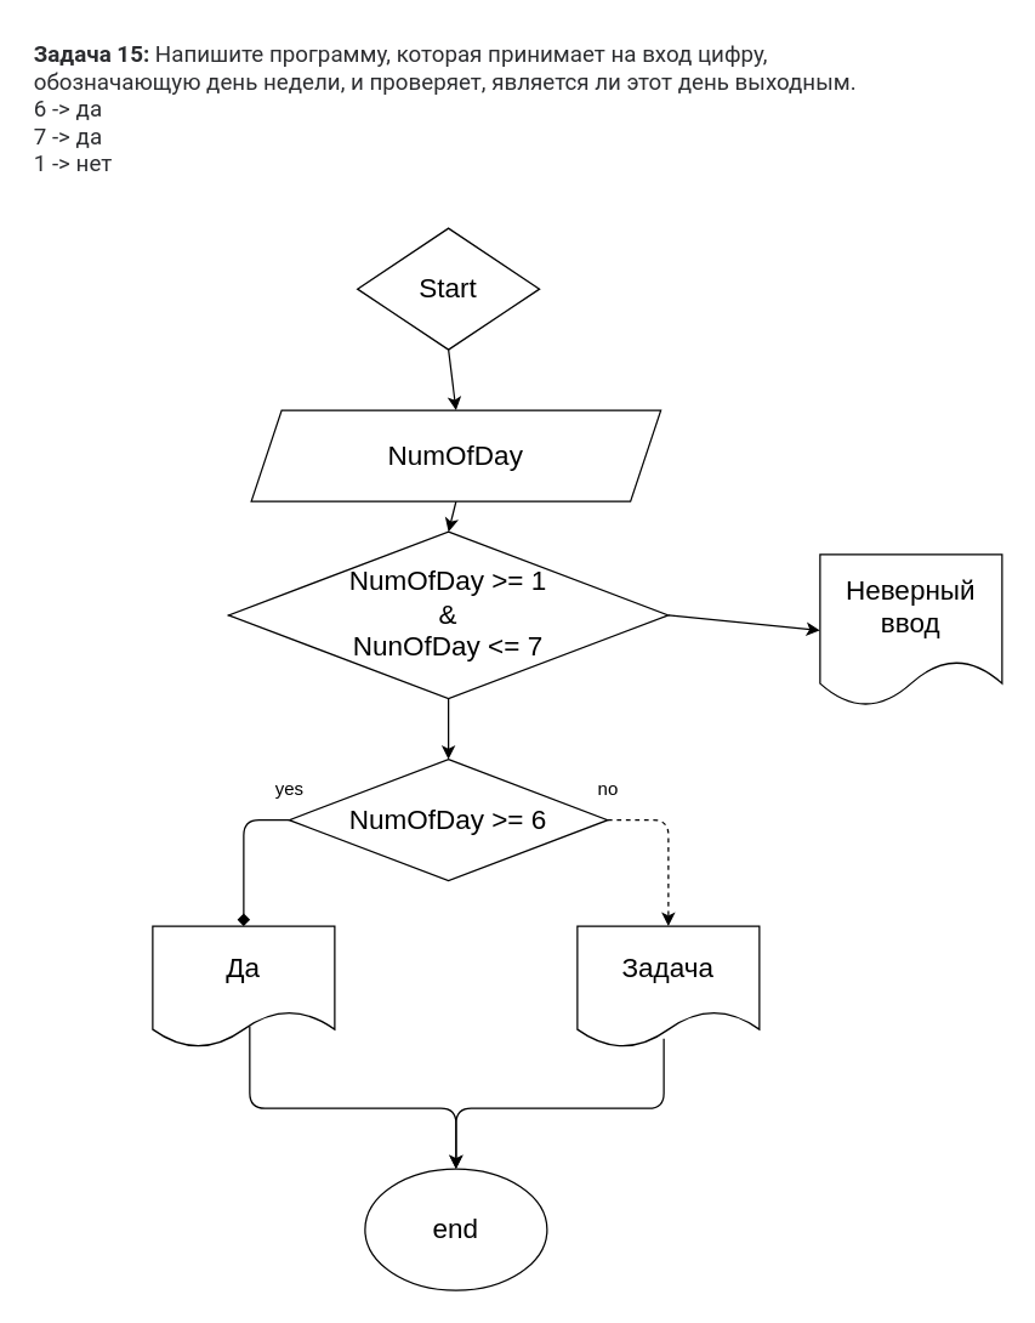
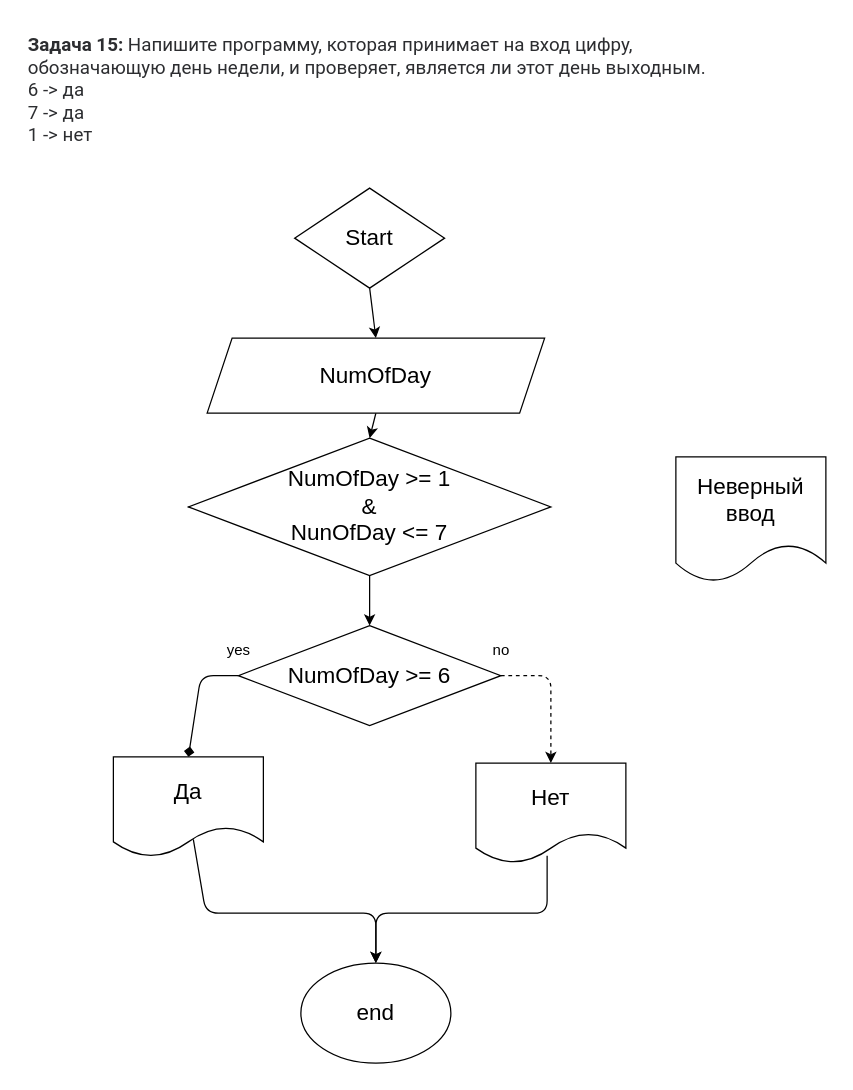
  <mxCell id="0" />
  <mxCell id="1" parent="0" />
  <mxCell id="2" value="&lt;p style=&quot;box-sizing: border-box; margin: 0px; font-weight: 400; color: rgb(44, 45, 48); font-family: roboto, &amp;quot;san francisco&amp;quot;, &amp;quot;helvetica neue&amp;quot;, helvetica, arial; font-size: 15px; font-style: normal; letter-spacing: normal; text-indent: 0px; text-transform: none; word-spacing: 0px; background-color: rgb(255, 255, 255);&quot;&gt;&lt;strong style=&quot;box-sizing: border-box ; font-weight: 700&quot;&gt;Задача 15:&lt;/strong&gt;&lt;span&gt;&amp;nbsp;&lt;/span&gt;Напишите программу, которая принимает на вход цифру, обозначающую день недели, и проверяет, является ли этот день выходным.&lt;/p&gt;&lt;p style=&quot;box-sizing: border-box; margin: 0px; font-weight: 400; color: rgb(44, 45, 48); font-family: roboto, &amp;quot;san francisco&amp;quot;, &amp;quot;helvetica neue&amp;quot;, helvetica, arial; font-size: 15px; font-style: normal; letter-spacing: normal; text-indent: 0px; text-transform: none; word-spacing: 0px; background-color: rgb(255, 255, 255);&quot;&gt;6 -&amp;gt; да&lt;br style=&quot;box-sizing: border-box&quot;&gt;7 -&amp;gt; да&lt;br style=&quot;box-sizing: border-box&quot;&gt;1 -&amp;gt; нет&lt;/p&gt;" style="text;whiteSpace=wrap;html=1;" vertex="1" parent="1"><mxGeometry x="20" y="20" width="550" height="100" as="geometry" /></mxCell>
  <mxCell id="3" style="edgeStyle=none;html=1;exitX=0.5;exitY=1;exitDx=0;exitDy=0;entryX=0.5;entryY=0;entryDx=0;entryDy=0;" edge="1" parent="1" source="4" target="6"><mxGeometry relative="1" as="geometry" /></mxCell>
  <mxCell id="4" value="&lt;font style=&quot;font-size: 18px&quot;&gt;Start&lt;/font&gt;" style="rhombus;whiteSpace=wrap;html=1;" vertex="1" parent="1"><mxGeometry x="235" y="150" width="120" height="80" as="geometry" /></mxCell>
  <mxCell id="5" style="edgeStyle=none;html=1;exitX=0.5;exitY=1;exitDx=0;exitDy=0;entryX=0.5;entryY=0;entryDx=0;entryDy=0;" edge="1" parent="1" source="6" target="12"><mxGeometry relative="1" as="geometry" /></mxCell>
  <mxCell id="6" value="&lt;font style=&quot;font-size: 18px&quot;&gt;NumOfDay&lt;/font&gt;" style="shape=parallelogram;perimeter=parallelogramPerimeter;whiteSpace=wrap;html=1;fixedSize=1;" vertex="1" parent="1"><mxGeometry x="165" y="270" width="270" height="60" as="geometry" /></mxCell>
  <mxCell id="7" style="edgeStyle=none;html=1;exitX=0.5;exitY=1;exitDx=0;exitDy=0;entryX=0.5;entryY=0;entryDx=0;entryDy=0;" edge="1" parent="1" source="12" target="13"><mxGeometry relative="1" as="geometry"><mxPoint x="295" y="490" as="targetPoint" /></mxGeometry></mxCell>
  <mxCell id="8" style="edgeStyle=none;html=1;exitX=1;exitY=0.5;exitDx=0;exitDy=0;entryX=0.5;entryY=0;entryDx=0;entryDy=0;dashed=1;" edge="1" parent="1" source="13" target="17"><mxGeometry relative="1" as="geometry"><Array as="points"><mxPoint x="440" y="540" /></Array></mxGeometry></mxCell>
  <mxCell id="9" style="edgeStyle=none;html=1;entryX=0.5;entryY=0;entryDx=0;entryDy=0;exitX=0;exitY=0.5;exitDx=0;exitDy=0;endArrow=diamond;" edge="1" parent="1" source="13" target="15"><mxGeometry relative="1" as="geometry"><mxPoint x="250" y="540" as="sourcePoint" /><Array as="points"><mxPoint x="160" y="540" /></Array></mxGeometry></mxCell>
  <mxCell id="10" style="edgeStyle=none;html=1;exitX=0;exitY=0.5;exitDx=0;exitDy=0;" edge="1" parent="1" source="12"><mxGeometry relative="1" as="geometry"><mxPoint x="255" y="410" as="targetPoint" /></mxGeometry></mxCell>
- <mxCell id="11" style="edgeStyle=none;html=1;exitX=1;exitY=0.5;exitDx=0;exitDy=0;entryX=0;entryY=0.5;entryDx=0;entryDy=0;" edge="1" parent="1" source="12" target="18"><mxGeometry relative="1" as="geometry" /></mxCell>
  <mxCell id="12" value="&lt;font style=&quot;font-size: 18px&quot;&gt;NumOfDay &amp;gt;= 1&lt;br&gt;&amp;amp;&lt;br&gt;NunOfDay &amp;lt;= 7&lt;/font&gt;" style="rhombus;whiteSpace=wrap;html=1;" vertex="1" parent="1"><mxGeometry x="150" y="350" width="290" height="110" as="geometry" /></mxCell>
  <mxCell id="13" value="&lt;font style=&quot;font-size: 18px&quot;&gt;NumOfDay &amp;gt;= 6&lt;/font&gt;" style="rhombus;whiteSpace=wrap;html=1;" vertex="1" parent="1"><mxGeometry x="190" y="500" width="210" height="80" as="geometry" /></mxCell>
  <mxCell id="14" style="edgeStyle=none;html=1;exitX=0.533;exitY=0.825;exitDx=0;exitDy=0;entryX=0.5;entryY=0;entryDx=0;entryDy=0;exitPerimeter=0;" edge="1" parent="1" source="15" target="21"><mxGeometry relative="1" as="geometry"><Array as="points"><mxPoint x="164" y="730" /><mxPoint x="300" y="730" /></Array></mxGeometry></mxCell>
- <mxCell id="15" value="&lt;font style=&quot;font-size: 18px&quot;&gt;Да&lt;/font&gt;" style="shape=document;whiteSpace=wrap;html=1;boundedLbl=1;" vertex="1" parent="1"><mxGeometry x="100" y="610" width="120" height="80" as="geometry" /></mxCell>
+ <mxCell id="15" value="&lt;font style=&quot;font-size: 18px&quot;&gt;Да&lt;/font&gt;" style="shape=document;whiteSpace=wrap;html=1;boundedLbl=1;" vertex="1" parent="1"><mxGeometry x="90" y="605" width="120" height="80" as="geometry" /></mxCell>
  <mxCell id="16" style="edgeStyle=none;html=1;exitX=0.475;exitY=0.925;exitDx=0;exitDy=0;exitPerimeter=0;" edge="1" parent="1" source="17"><mxGeometry relative="1" as="geometry"><mxPoint x="300" y="770" as="targetPoint" /><Array as="points"><mxPoint x="437" y="730" /><mxPoint x="300" y="730" /></Array></mxGeometry></mxCell>
- <mxCell id="17" value="&lt;font style=&quot;font-size: 18px&quot;&gt;Задача&lt;/font&gt;" style="shape=document;whiteSpace=wrap;html=1;boundedLbl=1;" vertex="1" parent="1"><mxGeometry x="380" y="610" width="120" height="80" as="geometry" /></mxCell>
+ <mxCell id="17" value="&lt;font style=&quot;font-size: 18px&quot;&gt;Нет&lt;/font&gt;" style="shape=document;whiteSpace=wrap;html=1;boundedLbl=1;" vertex="1" parent="1"><mxGeometry x="380" y="610" width="120" height="80" as="geometry" /></mxCell>
  <mxCell id="18" value="&lt;font style=&quot;font-size: 18px&quot;&gt;Неверный ввод&lt;/font&gt;" style="shape=document;whiteSpace=wrap;html=1;boundedLbl=1;" vertex="1" parent="1"><mxGeometry x="540" y="365" width="120" height="100" as="geometry" /></mxCell>
  <mxCell id="19" value="no" style="text;html=1;align=center;verticalAlign=middle;resizable=0;points=[];autosize=1;strokeColor=none;fillColor=none;" vertex="1" parent="1"><mxGeometry x="385" y="510" width="30" height="20" as="geometry" /></mxCell>
  <mxCell id="20" value="yes" style="text;html=1;align=center;verticalAlign=middle;resizable=0;points=[];autosize=1;strokeColor=none;fillColor=none;" vertex="1" parent="1"><mxGeometry x="175" y="510" width="30" height="20" as="geometry" /></mxCell>
  <mxCell id="21" value="&lt;font style=&quot;font-size: 18px&quot;&gt;end&lt;/font&gt;" style="ellipse;whiteSpace=wrap;html=1;" vertex="1" parent="1"><mxGeometry x="240" y="770" width="120" height="80" as="geometry" /></mxCell>
